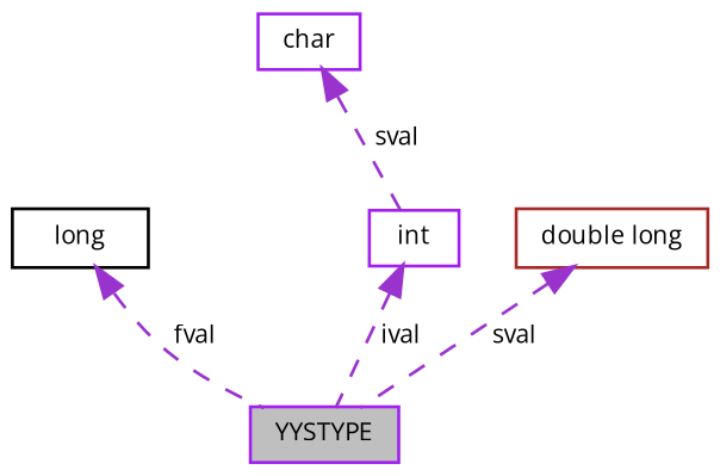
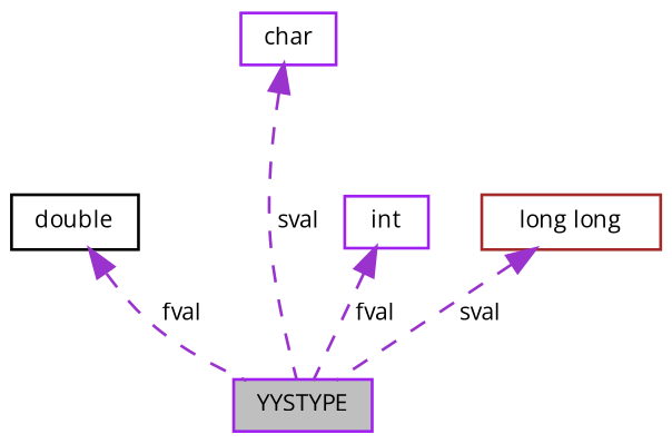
  digraph {
    fontname="Open Sans"
    node [color=purple fontname="Open Sans" fontsize=8 shape=record]
    edge [color=darkorchid3 dir=back fontname="Open Sans" fontsize=8 labelfontname="FreeSans.ttf" labelfontsize=8 style=dashed]
    n1 [fillcolor=grey75 fontcolor=black height=0.2 label=YYSTYPE style=filled width=0.4]
-   n2 [color=black height=0.2 label=long width=0.4]
+   n2 [color=black height=0.2 label=double width=0.4]
    n3 [height=0.2 label=char width=0.4]
-   n4 [color=brown height=0.2 label="double long" width=0.4]
+   n4 [color=brown height=0.2 label="long long" width=0.4]
    n5 [height=0.2 label=int width=0.4]
    n2 -> n1 [label=" fval"]
-   n3 -> n5 [label=" sval"]
+   n3 -> n1 [label=" sval"]
    n4 -> n1 [label=" sval"]
-   n5 -> n1 [label=" ival"]
+   n5 -> n1 [label=" fval"]
  }
